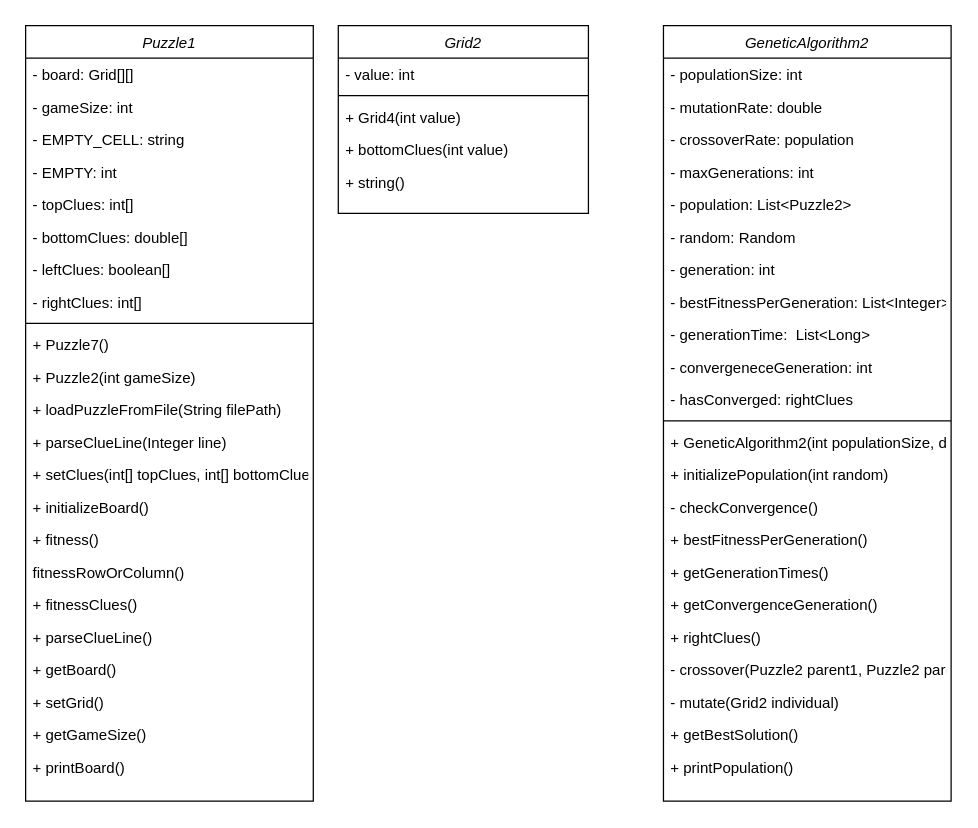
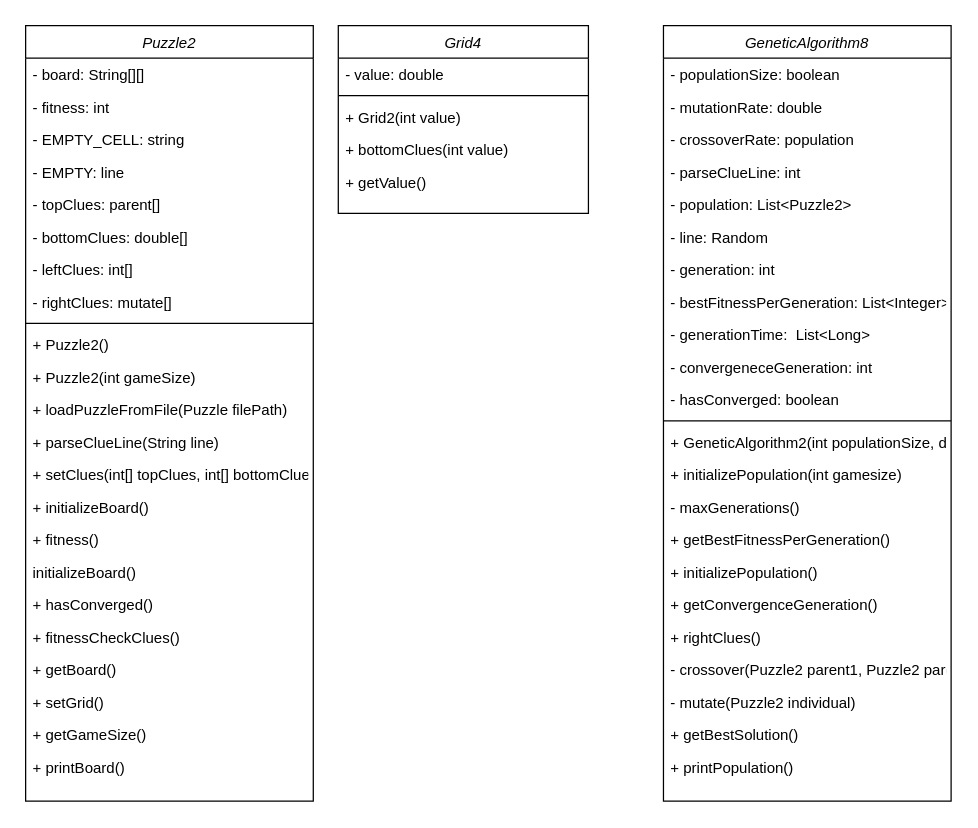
  <mxCell id="0" />
  <mxCell id="1" parent="0" />
- <mxCell id="2" value="Puzzle1&#10;&#10;" style="swimlane;fontStyle=2;align=center;verticalAlign=top;childLayout=stackLayout;horizontal=1;startSize=26;horizontalStack=0;resizeParent=1;resizeLast=0;collapsible=1;marginBottom=0;rounded=0;shadow=0;strokeWidth=1;" vertex="1" parent="1"><mxGeometry x="20" y="20" width="230" height="620" as="geometry"><mxRectangle x="230" y="140" width="160" height="26" as="alternateBounds" /></mxGeometry></mxCell>
- <mxCell id="3" value="- board: Grid[][]" style="text;align=left;verticalAlign=top;spacingLeft=4;spacingRight=4;overflow=hidden;rotatable=0;points=[[0,0.5],[1,0.5]];portConstraint=eastwest;" vertex="1" parent="2"><mxGeometry y="26" width="230" height="26" as="geometry" /></mxCell>
- <mxCell id="4" value="- gameSize: int" style="text;align=left;verticalAlign=top;spacingLeft=4;spacingRight=4;overflow=hidden;rotatable=0;points=[[0,0.5],[1,0.5]];portConstraint=eastwest;rounded=0;shadow=0;html=0;" vertex="1" parent="2"><mxGeometry y="52" width="230" height="26" as="geometry" /></mxCell>
+ <mxCell id="2" value="Puzzle2&#10;&#10;" style="swimlane;fontStyle=2;align=center;verticalAlign=top;childLayout=stackLayout;horizontal=1;startSize=26;horizontalStack=0;resizeParent=1;resizeLast=0;collapsible=1;marginBottom=0;rounded=0;shadow=0;strokeWidth=1;" vertex="1" parent="1"><mxGeometry x="20" y="20" width="230" height="620" as="geometry"><mxRectangle x="230" y="140" width="160" height="26" as="alternateBounds" /></mxGeometry></mxCell>
+ <mxCell id="3" value="- board: String[][]" style="text;align=left;verticalAlign=top;spacingLeft=4;spacingRight=4;overflow=hidden;rotatable=0;points=[[0,0.5],[1,0.5]];portConstraint=eastwest;" vertex="1" parent="2"><mxGeometry y="26" width="230" height="26" as="geometry" /></mxCell>
+ <mxCell id="4" value="- fitness: int" style="text;align=left;verticalAlign=top;spacingLeft=4;spacingRight=4;overflow=hidden;rotatable=0;points=[[0,0.5],[1,0.5]];portConstraint=eastwest;rounded=0;shadow=0;html=0;" vertex="1" parent="2"><mxGeometry y="52" width="230" height="26" as="geometry" /></mxCell>
  <mxCell id="5" value="- EMPTY_CELL: string" style="text;align=left;verticalAlign=top;spacingLeft=4;spacingRight=4;overflow=hidden;rotatable=0;points=[[0,0.5],[1,0.5]];portConstraint=eastwest;rounded=0;shadow=0;html=0;" vertex="1" parent="2"><mxGeometry y="78" width="230" height="26" as="geometry" /></mxCell>
- <mxCell id="6" value="- EMPTY: int" style="text;align=left;verticalAlign=top;spacingLeft=4;spacingRight=4;overflow=hidden;rotatable=0;points=[[0,0.5],[1,0.5]];portConstraint=eastwest;" vertex="1" parent="2"><mxGeometry y="104" width="230" height="26" as="geometry" /></mxCell>
- <mxCell id="7" value="- topClues: int[]" style="text;align=left;verticalAlign=top;spacingLeft=4;spacingRight=4;overflow=hidden;rotatable=0;points=[[0,0.5],[1,0.5]];portConstraint=eastwest;" vertex="1" parent="2"><mxGeometry y="130" width="230" height="26" as="geometry" /></mxCell>
+ <mxCell id="6" value="- EMPTY: line" style="text;align=left;verticalAlign=top;spacingLeft=4;spacingRight=4;overflow=hidden;rotatable=0;points=[[0,0.5],[1,0.5]];portConstraint=eastwest;" vertex="1" parent="2"><mxGeometry y="104" width="230" height="26" as="geometry" /></mxCell>
+ <mxCell id="7" value="- topClues: parent[]" style="text;align=left;verticalAlign=top;spacingLeft=4;spacingRight=4;overflow=hidden;rotatable=0;points=[[0,0.5],[1,0.5]];portConstraint=eastwest;" vertex="1" parent="2"><mxGeometry y="130" width="230" height="26" as="geometry" /></mxCell>
  <mxCell id="8" value="- bottomClues: double[]" style="text;align=left;verticalAlign=top;spacingLeft=4;spacingRight=4;overflow=hidden;rotatable=0;points=[[0,0.5],[1,0.5]];portConstraint=eastwest;" vertex="1" parent="2"><mxGeometry y="156" width="230" height="26" as="geometry" /></mxCell>
- <mxCell id="9" value="- leftClues: boolean[]" style="text;align=left;verticalAlign=top;spacingLeft=4;spacingRight=4;overflow=hidden;rotatable=0;points=[[0,0.5],[1,0.5]];portConstraint=eastwest;" vertex="1" parent="2"><mxGeometry y="182" width="230" height="26" as="geometry" /></mxCell>
- <mxCell id="10" value="- rightClues: int[]" style="text;align=left;verticalAlign=top;spacingLeft=4;spacingRight=4;overflow=hidden;rotatable=0;points=[[0,0.5],[1,0.5]];portConstraint=eastwest;" vertex="1" parent="2"><mxGeometry y="208" width="230" height="26" as="geometry" /></mxCell>
+ <mxCell id="9" value="- leftClues: int[]" style="text;align=left;verticalAlign=top;spacingLeft=4;spacingRight=4;overflow=hidden;rotatable=0;points=[[0,0.5],[1,0.5]];portConstraint=eastwest;" vertex="1" parent="2"><mxGeometry y="182" width="230" height="26" as="geometry" /></mxCell>
+ <mxCell id="10" value="- rightClues: mutate[]" style="text;align=left;verticalAlign=top;spacingLeft=4;spacingRight=4;overflow=hidden;rotatable=0;points=[[0,0.5],[1,0.5]];portConstraint=eastwest;" vertex="1" parent="2"><mxGeometry y="208" width="230" height="26" as="geometry" /></mxCell>
  <mxCell id="11" value="" style="line;html=1;strokeWidth=1;align=left;verticalAlign=middle;spacingTop=-1;spacingLeft=3;spacingRight=3;rotatable=0;labelPosition=right;points=[];portConstraint=eastwest;" vertex="1" parent="2"><mxGeometry y="234" width="230" height="8" as="geometry" /></mxCell>
- <mxCell id="12" value="+ Puzzle7()" style="text;align=left;verticalAlign=top;spacingLeft=4;spacingRight=4;overflow=hidden;rotatable=0;points=[[0,0.5],[1,0.5]];portConstraint=eastwest;" vertex="1" parent="2"><mxGeometry y="242" width="230" height="26" as="geometry" /></mxCell>
+ <mxCell id="12" value="+ Puzzle2()" style="text;align=left;verticalAlign=top;spacingLeft=4;spacingRight=4;overflow=hidden;rotatable=0;points=[[0,0.5],[1,0.5]];portConstraint=eastwest;" vertex="1" parent="2"><mxGeometry y="242" width="230" height="26" as="geometry" /></mxCell>
  <mxCell id="13" value="+ Puzzle2(int gameSize)" style="text;align=left;verticalAlign=top;spacingLeft=4;spacingRight=4;overflow=hidden;rotatable=0;points=[[0,0.5],[1,0.5]];portConstraint=eastwest;" vertex="1" parent="2"><mxGeometry y="268" width="230" height="26" as="geometry" /></mxCell>
- <mxCell id="14" value="+ loadPuzzleFromFile(String filePath)" style="text;align=left;verticalAlign=top;spacingLeft=4;spacingRight=4;overflow=hidden;rotatable=0;points=[[0,0.5],[1,0.5]];portConstraint=eastwest;" vertex="1" parent="2"><mxGeometry y="294" width="230" height="26" as="geometry" /></mxCell>
- <mxCell id="15" value="+ parseClueLine(Integer line)" style="text;align=left;verticalAlign=top;spacingLeft=4;spacingRight=4;overflow=hidden;rotatable=0;points=[[0,0.5],[1,0.5]];portConstraint=eastwest;" vertex="1" parent="2"><mxGeometry y="320" width="230" height="26" as="geometry" /></mxCell>
+ <mxCell id="14" value="+ loadPuzzleFromFile(Puzzle filePath)" style="text;align=left;verticalAlign=top;spacingLeft=4;spacingRight=4;overflow=hidden;rotatable=0;points=[[0,0.5],[1,0.5]];portConstraint=eastwest;" vertex="1" parent="2"><mxGeometry y="294" width="230" height="26" as="geometry" /></mxCell>
+ <mxCell id="15" value="+ parseClueLine(String line)" style="text;align=left;verticalAlign=top;spacingLeft=4;spacingRight=4;overflow=hidden;rotatable=0;points=[[0,0.5],[1,0.5]];portConstraint=eastwest;" vertex="1" parent="2"><mxGeometry y="320" width="230" height="26" as="geometry" /></mxCell>
  <mxCell id="16" value="+ setClues(int[] topClues, int[] bottomClues, int[] leftClues, int[] rightClues)" style="text;align=left;verticalAlign=top;spacingLeft=4;spacingRight=4;overflow=hidden;rotatable=0;points=[[0,0.5],[1,0.5]];portConstraint=eastwest;" vertex="1" parent="2"><mxGeometry y="346" width="230" height="26" as="geometry" /></mxCell>
  <mxCell id="17" value="+ initializeBoard()" style="text;align=left;verticalAlign=top;spacingLeft=4;spacingRight=4;overflow=hidden;rotatable=0;points=[[0,0.5],[1,0.5]];portConstraint=eastwest;" vertex="1" parent="2"><mxGeometry y="372" width="230" height="26" as="geometry" /></mxCell>
  <mxCell id="18" value="+ fitness()" style="text;align=left;verticalAlign=top;spacingLeft=4;spacingRight=4;overflow=hidden;rotatable=0;points=[[0,0.5],[1,0.5]];portConstraint=eastwest;" vertex="1" parent="2"><mxGeometry y="398" width="230" height="26" as="geometry" /></mxCell>
- <mxCell id="19" value="fitnessRowOrColumn()" style="text;align=left;verticalAlign=top;spacingLeft=4;spacingRight=4;overflow=hidden;rotatable=0;points=[[0,0.5],[1,0.5]];portConstraint=eastwest;" vertex="1" parent="2"><mxGeometry y="424" width="230" height="26" as="geometry" /></mxCell>
- <mxCell id="20" value="+ fitnessClues()" style="text;align=left;verticalAlign=top;spacingLeft=4;spacingRight=4;overflow=hidden;rotatable=0;points=[[0,0.5],[1,0.5]];portConstraint=eastwest;" vertex="1" parent="2"><mxGeometry y="450" width="230" height="26" as="geometry" /></mxCell>
- <mxCell id="21" value="+ parseClueLine()" style="text;align=left;verticalAlign=top;spacingLeft=4;spacingRight=4;overflow=hidden;rotatable=0;points=[[0,0.5],[1,0.5]];portConstraint=eastwest;" vertex="1" parent="2"><mxGeometry y="476" width="230" height="26" as="geometry" /></mxCell>
+ <mxCell id="19" value="initializeBoard()" style="text;align=left;verticalAlign=top;spacingLeft=4;spacingRight=4;overflow=hidden;rotatable=0;points=[[0,0.5],[1,0.5]];portConstraint=eastwest;" vertex="1" parent="2"><mxGeometry y="424" width="230" height="26" as="geometry" /></mxCell>
+ <mxCell id="20" value="+ hasConverged()" style="text;align=left;verticalAlign=top;spacingLeft=4;spacingRight=4;overflow=hidden;rotatable=0;points=[[0,0.5],[1,0.5]];portConstraint=eastwest;" vertex="1" parent="2"><mxGeometry y="450" width="230" height="26" as="geometry" /></mxCell>
+ <mxCell id="21" value="+ fitnessCheckClues()" style="text;align=left;verticalAlign=top;spacingLeft=4;spacingRight=4;overflow=hidden;rotatable=0;points=[[0,0.5],[1,0.5]];portConstraint=eastwest;" vertex="1" parent="2"><mxGeometry y="476" width="230" height="26" as="geometry" /></mxCell>
  <mxCell id="22" value="+ getBoard()" style="text;align=left;verticalAlign=top;spacingLeft=4;spacingRight=4;overflow=hidden;rotatable=0;points=[[0,0.5],[1,0.5]];portConstraint=eastwest;" vertex="1" parent="2"><mxGeometry y="502" width="230" height="26" as="geometry" /></mxCell>
  <mxCell id="23" value="+ setGrid()" style="text;align=left;verticalAlign=top;spacingLeft=4;spacingRight=4;overflow=hidden;rotatable=0;points=[[0,0.5],[1,0.5]];portConstraint=eastwest;" vertex="1" parent="2"><mxGeometry y="528" width="230" height="26" as="geometry" /></mxCell>
  <mxCell id="24" value="+ getGameSize()" style="text;align=left;verticalAlign=top;spacingLeft=4;spacingRight=4;overflow=hidden;rotatable=0;points=[[0,0.5],[1,0.5]];portConstraint=eastwest;" vertex="1" parent="2"><mxGeometry y="554" width="230" height="26" as="geometry" /></mxCell>
  <mxCell id="25" value="+ printBoard()" style="text;align=left;verticalAlign=top;spacingLeft=4;spacingRight=4;overflow=hidden;rotatable=0;points=[[0,0.5],[1,0.5]];portConstraint=eastwest;" vertex="1" parent="2"><mxGeometry y="580" width="230" height="26" as="geometry" /></mxCell>
- <mxCell id="26" value="Grid2" style="swimlane;fontStyle=2;align=center;verticalAlign=top;childLayout=stackLayout;horizontal=1;startSize=26;horizontalStack=0;resizeParent=1;resizeLast=0;collapsible=1;marginBottom=0;rounded=0;shadow=0;strokeWidth=1;" vertex="1" parent="1"><mxGeometry x="270" y="20" width="200" height="150" as="geometry"><mxRectangle x="230" y="140" width="160" height="26" as="alternateBounds" /></mxGeometry></mxCell>
- <mxCell id="27" value="- value: int" style="text;align=left;verticalAlign=top;spacingLeft=4;spacingRight=4;overflow=hidden;rotatable=0;points=[[0,0.5],[1,0.5]];portConstraint=eastwest;rounded=0;shadow=0;html=0;" vertex="1" parent="26"><mxGeometry y="26" width="200" height="26" as="geometry" /></mxCell>
+ <mxCell id="26" value="Grid4" style="swimlane;fontStyle=2;align=center;verticalAlign=top;childLayout=stackLayout;horizontal=1;startSize=26;horizontalStack=0;resizeParent=1;resizeLast=0;collapsible=1;marginBottom=0;rounded=0;shadow=0;strokeWidth=1;" vertex="1" parent="1"><mxGeometry x="270" y="20" width="200" height="150" as="geometry"><mxRectangle x="230" y="140" width="160" height="26" as="alternateBounds" /></mxGeometry></mxCell>
+ <mxCell id="27" value="- value: double" style="text;align=left;verticalAlign=top;spacingLeft=4;spacingRight=4;overflow=hidden;rotatable=0;points=[[0,0.5],[1,0.5]];portConstraint=eastwest;rounded=0;shadow=0;html=0;" vertex="1" parent="26"><mxGeometry y="26" width="200" height="26" as="geometry" /></mxCell>
  <mxCell id="28" value="" style="line;html=1;strokeWidth=1;align=left;verticalAlign=middle;spacingTop=-1;spacingLeft=3;spacingRight=3;rotatable=0;labelPosition=right;points=[];portConstraint=eastwest;" vertex="1" parent="26"><mxGeometry y="52" width="200" height="8" as="geometry" /></mxCell>
- <mxCell id="29" value="+ Grid4(int value)" style="text;align=left;verticalAlign=top;spacingLeft=4;spacingRight=4;overflow=hidden;rotatable=0;points=[[0,0.5],[1,0.5]];portConstraint=eastwest;rounded=0;shadow=0;html=0;" vertex="1" parent="26"><mxGeometry y="60" width="200" height="26" as="geometry" /></mxCell>
+ <mxCell id="29" value="+ Grid2(int value)" style="text;align=left;verticalAlign=top;spacingLeft=4;spacingRight=4;overflow=hidden;rotatable=0;points=[[0,0.5],[1,0.5]];portConstraint=eastwest;rounded=0;shadow=0;html=0;" vertex="1" parent="26"><mxGeometry y="60" width="200" height="26" as="geometry" /></mxCell>
  <mxCell id="30" value="+ bottomClues(int value)" style="text;align=left;verticalAlign=top;spacingLeft=4;spacingRight=4;overflow=hidden;rotatable=0;points=[[0,0.5],[1,0.5]];portConstraint=eastwest;" vertex="1" parent="26"><mxGeometry y="86" width="200" height="26" as="geometry" /></mxCell>
- <mxCell id="31" value="+ string()" style="text;align=left;verticalAlign=top;spacingLeft=4;spacingRight=4;overflow=hidden;rotatable=0;points=[[0,0.5],[1,0.5]];portConstraint=eastwest;" vertex="1" parent="26"><mxGeometry y="112" width="200" height="26" as="geometry" /></mxCell>
- <mxCell id="32" value="GeneticAlgorithm2" style="swimlane;fontStyle=2;align=center;verticalAlign=top;childLayout=stackLayout;horizontal=1;startSize=26;horizontalStack=0;resizeParent=1;resizeLast=0;collapsible=1;marginBottom=0;rounded=0;shadow=0;strokeWidth=1;" vertex="1" parent="1"><mxGeometry x="530" y="20" width="230" height="620" as="geometry"><mxRectangle x="230" y="140" width="160" height="26" as="alternateBounds" /></mxGeometry></mxCell>
- <mxCell id="33" value="- populationSize: int    &#10;" style="text;align=left;verticalAlign=top;spacingLeft=4;spacingRight=4;overflow=hidden;rotatable=0;points=[[0,0.5],[1,0.5]];portConstraint=eastwest;" vertex="1" parent="32"><mxGeometry y="26" width="230" height="26" as="geometry" /></mxCell>
+ <mxCell id="31" value="+ getValue()" style="text;align=left;verticalAlign=top;spacingLeft=4;spacingRight=4;overflow=hidden;rotatable=0;points=[[0,0.5],[1,0.5]];portConstraint=eastwest;" vertex="1" parent="26"><mxGeometry y="112" width="200" height="26" as="geometry" /></mxCell>
+ <mxCell id="32" value="GeneticAlgorithm8" style="swimlane;fontStyle=2;align=center;verticalAlign=top;childLayout=stackLayout;horizontal=1;startSize=26;horizontalStack=0;resizeParent=1;resizeLast=0;collapsible=1;marginBottom=0;rounded=0;shadow=0;strokeWidth=1;" vertex="1" parent="1"><mxGeometry x="530" y="20" width="230" height="620" as="geometry"><mxRectangle x="230" y="140" width="160" height="26" as="alternateBounds" /></mxGeometry></mxCell>
+ <mxCell id="33" value="- populationSize: boolean    &#10;" style="text;align=left;verticalAlign=top;spacingLeft=4;spacingRight=4;overflow=hidden;rotatable=0;points=[[0,0.5],[1,0.5]];portConstraint=eastwest;" vertex="1" parent="32"><mxGeometry y="26" width="230" height="26" as="geometry" /></mxCell>
  <mxCell id="34" value="- mutationRate: double" style="text;align=left;verticalAlign=top;spacingLeft=4;spacingRight=4;overflow=hidden;rotatable=0;points=[[0,0.5],[1,0.5]];portConstraint=eastwest;rounded=0;shadow=0;html=0;" vertex="1" parent="32"><mxGeometry y="52" width="230" height="26" as="geometry" /></mxCell>
  <mxCell id="35" value="- crossoverRate: population" style="text;align=left;verticalAlign=top;spacingLeft=4;spacingRight=4;overflow=hidden;rotatable=0;points=[[0,0.5],[1,0.5]];portConstraint=eastwest;rounded=0;shadow=0;html=0;" vertex="1" parent="32"><mxGeometry y="78" width="230" height="26" as="geometry" /></mxCell>
- <mxCell id="36" value="- maxGenerations: int" style="text;align=left;verticalAlign=top;spacingLeft=4;spacingRight=4;overflow=hidden;rotatable=0;points=[[0,0.5],[1,0.5]];portConstraint=eastwest;" vertex="1" parent="32"><mxGeometry y="104" width="230" height="26" as="geometry" /></mxCell>
+ <mxCell id="36" value="- parseClueLine: int" style="text;align=left;verticalAlign=top;spacingLeft=4;spacingRight=4;overflow=hidden;rotatable=0;points=[[0,0.5],[1,0.5]];portConstraint=eastwest;" vertex="1" parent="32"><mxGeometry y="104" width="230" height="26" as="geometry" /></mxCell>
  <mxCell id="37" value="- population: List&lt;Puzzle2&gt;" style="text;align=left;verticalAlign=top;spacingLeft=4;spacingRight=4;overflow=hidden;rotatable=0;points=[[0,0.5],[1,0.5]];portConstraint=eastwest;" vertex="1" parent="32"><mxGeometry y="130" width="230" height="26" as="geometry" /></mxCell>
- <mxCell id="38" value="- random: Random" style="text;align=left;verticalAlign=top;spacingLeft=4;spacingRight=4;overflow=hidden;rotatable=0;points=[[0,0.5],[1,0.5]];portConstraint=eastwest;" vertex="1" parent="32"><mxGeometry y="156" width="230" height="26" as="geometry" /></mxCell>
+ <mxCell id="38" value="- line: Random" style="text;align=left;verticalAlign=top;spacingLeft=4;spacingRight=4;overflow=hidden;rotatable=0;points=[[0,0.5],[1,0.5]];portConstraint=eastwest;" vertex="1" parent="32"><mxGeometry y="156" width="230" height="26" as="geometry" /></mxCell>
  <mxCell id="39" value="- generation: int" style="text;align=left;verticalAlign=top;spacingLeft=4;spacingRight=4;overflow=hidden;rotatable=0;points=[[0,0.5],[1,0.5]];portConstraint=eastwest;" vertex="1" parent="32"><mxGeometry y="182" width="230" height="26" as="geometry" /></mxCell>
  <mxCell id="40" value="- bestFitnessPerGeneration: List&lt;Integer&gt;" style="text;align=left;verticalAlign=top;spacingLeft=4;spacingRight=4;overflow=hidden;rotatable=0;points=[[0,0.5],[1,0.5]];portConstraint=eastwest;" vertex="1" parent="32"><mxGeometry y="208" width="230" height="26" as="geometry" /></mxCell>
  <mxCell id="41" value="- generationTime:  List&lt;Long&gt;" style="text;align=left;verticalAlign=top;spacingLeft=4;spacingRight=4;overflow=hidden;rotatable=0;points=[[0,0.5],[1,0.5]];portConstraint=eastwest;" vertex="1" parent="32"><mxGeometry y="234" width="230" height="26" as="geometry" /></mxCell>
  <mxCell id="42" value="- convergeneceGeneration: int" style="text;align=left;verticalAlign=top;spacingLeft=4;spacingRight=4;overflow=hidden;rotatable=0;points=[[0,0.5],[1,0.5]];portConstraint=eastwest;" vertex="1" parent="32"><mxGeometry y="260" width="230" height="26" as="geometry" /></mxCell>
- <mxCell id="43" value="- hasConverged: rightClues" style="text;align=left;verticalAlign=top;spacingLeft=4;spacingRight=4;overflow=hidden;rotatable=0;points=[[0,0.5],[1,0.5]];portConstraint=eastwest;" vertex="1" parent="32"><mxGeometry y="286" width="230" height="26" as="geometry" /></mxCell>
+ <mxCell id="43" value="- hasConverged: boolean" style="text;align=left;verticalAlign=top;spacingLeft=4;spacingRight=4;overflow=hidden;rotatable=0;points=[[0,0.5],[1,0.5]];portConstraint=eastwest;" vertex="1" parent="32"><mxGeometry y="286" width="230" height="26" as="geometry" /></mxCell>
  <mxCell id="44" value="" style="line;html=1;strokeWidth=1;align=left;verticalAlign=middle;spacingTop=-1;spacingLeft=3;spacingRight=3;rotatable=0;labelPosition=right;points=[];portConstraint=eastwest;" vertex="1" parent="32"><mxGeometry y="312" width="230" height="8" as="geometry" /></mxCell>
  <mxCell id="45" value="+ GeneticAlgorithm2(int populationSize, double mutationRate, double crossoverRate, int maxGenerations)" style="text;align=left;verticalAlign=top;spacingLeft=4;spacingRight=4;overflow=hidden;rotatable=0;points=[[0,0.5],[1,0.5]];portConstraint=eastwest;" vertex="1" parent="32"><mxGeometry y="320" width="230" height="26" as="geometry" /></mxCell>
- <mxCell id="46" value="+ initializePopulation(int random)" style="text;align=left;verticalAlign=top;spacingLeft=4;spacingRight=4;overflow=hidden;rotatable=0;points=[[0,0.5],[1,0.5]];portConstraint=eastwest;" vertex="1" parent="32"><mxGeometry y="346" width="230" height="26" as="geometry" /></mxCell>
- <mxCell id="47" value="- checkConvergence()" style="text;align=left;verticalAlign=top;spacingLeft=4;spacingRight=4;overflow=hidden;rotatable=0;points=[[0,0.5],[1,0.5]];portConstraint=eastwest;" vertex="1" parent="32"><mxGeometry y="372" width="230" height="26" as="geometry" /></mxCell>
- <mxCell id="48" value="+ bestFitnessPerGeneration()" style="text;align=left;verticalAlign=top;spacingLeft=4;spacingRight=4;overflow=hidden;rotatable=0;points=[[0,0.5],[1,0.5]];portConstraint=eastwest;" vertex="1" parent="32"><mxGeometry y="398" width="230" height="26" as="geometry" /></mxCell>
- <mxCell id="49" value="+ getGenerationTimes()" style="text;align=left;verticalAlign=top;spacingLeft=4;spacingRight=4;overflow=hidden;rotatable=0;points=[[0,0.5],[1,0.5]];portConstraint=eastwest;" vertex="1" parent="32"><mxGeometry y="424" width="230" height="26" as="geometry" /></mxCell>
+ <mxCell id="46" value="+ initializePopulation(int gamesize)" style="text;align=left;verticalAlign=top;spacingLeft=4;spacingRight=4;overflow=hidden;rotatable=0;points=[[0,0.5],[1,0.5]];portConstraint=eastwest;" vertex="1" parent="32"><mxGeometry y="346" width="230" height="26" as="geometry" /></mxCell>
+ <mxCell id="47" value="- maxGenerations()" style="text;align=left;verticalAlign=top;spacingLeft=4;spacingRight=4;overflow=hidden;rotatable=0;points=[[0,0.5],[1,0.5]];portConstraint=eastwest;" vertex="1" parent="32"><mxGeometry y="372" width="230" height="26" as="geometry" /></mxCell>
+ <mxCell id="48" value="+ getBestFitnessPerGeneration()" style="text;align=left;verticalAlign=top;spacingLeft=4;spacingRight=4;overflow=hidden;rotatable=0;points=[[0,0.5],[1,0.5]];portConstraint=eastwest;" vertex="1" parent="32"><mxGeometry y="398" width="230" height="26" as="geometry" /></mxCell>
+ <mxCell id="49" value="+ initializePopulation()" style="text;align=left;verticalAlign=top;spacingLeft=4;spacingRight=4;overflow=hidden;rotatable=0;points=[[0,0.5],[1,0.5]];portConstraint=eastwest;" vertex="1" parent="32"><mxGeometry y="424" width="230" height="26" as="geometry" /></mxCell>
  <mxCell id="50" value="+ getConvergenceGeneration()" style="text;align=left;verticalAlign=top;spacingLeft=4;spacingRight=4;overflow=hidden;rotatable=0;points=[[0,0.5],[1,0.5]];portConstraint=eastwest;" vertex="1" parent="32"><mxGeometry y="450" width="230" height="26" as="geometry" /></mxCell>
  <mxCell id="51" value="+ rightClues()" style="text;align=left;verticalAlign=top;spacingLeft=4;spacingRight=4;overflow=hidden;rotatable=0;points=[[0,0.5],[1,0.5]];portConstraint=eastwest;" vertex="1" parent="32"><mxGeometry y="476" width="230" height="26" as="geometry" /></mxCell>
  <mxCell id="52" value="- crossover(Puzzle2 parent1, Puzzle2 parent2)" style="text;align=left;verticalAlign=top;spacingLeft=4;spacingRight=4;overflow=hidden;rotatable=0;points=[[0,0.5],[1,0.5]];portConstraint=eastwest;" vertex="1" parent="32"><mxGeometry y="502" width="230" height="26" as="geometry" /></mxCell>
- <mxCell id="53" value="- mutate(Grid2 individual)" style="text;align=left;verticalAlign=top;spacingLeft=4;spacingRight=4;overflow=hidden;rotatable=0;points=[[0,0.5],[1,0.5]];portConstraint=eastwest;" vertex="1" parent="32"><mxGeometry y="528" width="230" height="26" as="geometry" /></mxCell>
+ <mxCell id="53" value="- mutate(Puzzle2 individual)" style="text;align=left;verticalAlign=top;spacingLeft=4;spacingRight=4;overflow=hidden;rotatable=0;points=[[0,0.5],[1,0.5]];portConstraint=eastwest;" vertex="1" parent="32"><mxGeometry y="528" width="230" height="26" as="geometry" /></mxCell>
  <mxCell id="54" value="+ getBestSolution()" style="text;align=left;verticalAlign=top;spacingLeft=4;spacingRight=4;overflow=hidden;rotatable=0;points=[[0,0.5],[1,0.5]];portConstraint=eastwest;" vertex="1" parent="32"><mxGeometry y="554" width="230" height="26" as="geometry" /></mxCell>
  <mxCell id="55" value="+ printPopulation()" style="text;align=left;verticalAlign=top;spacingLeft=4;spacingRight=4;overflow=hidden;rotatable=0;points=[[0,0.5],[1,0.5]];portConstraint=eastwest;" vertex="1" parent="32"><mxGeometry y="580" width="230" height="26" as="geometry" /></mxCell>
